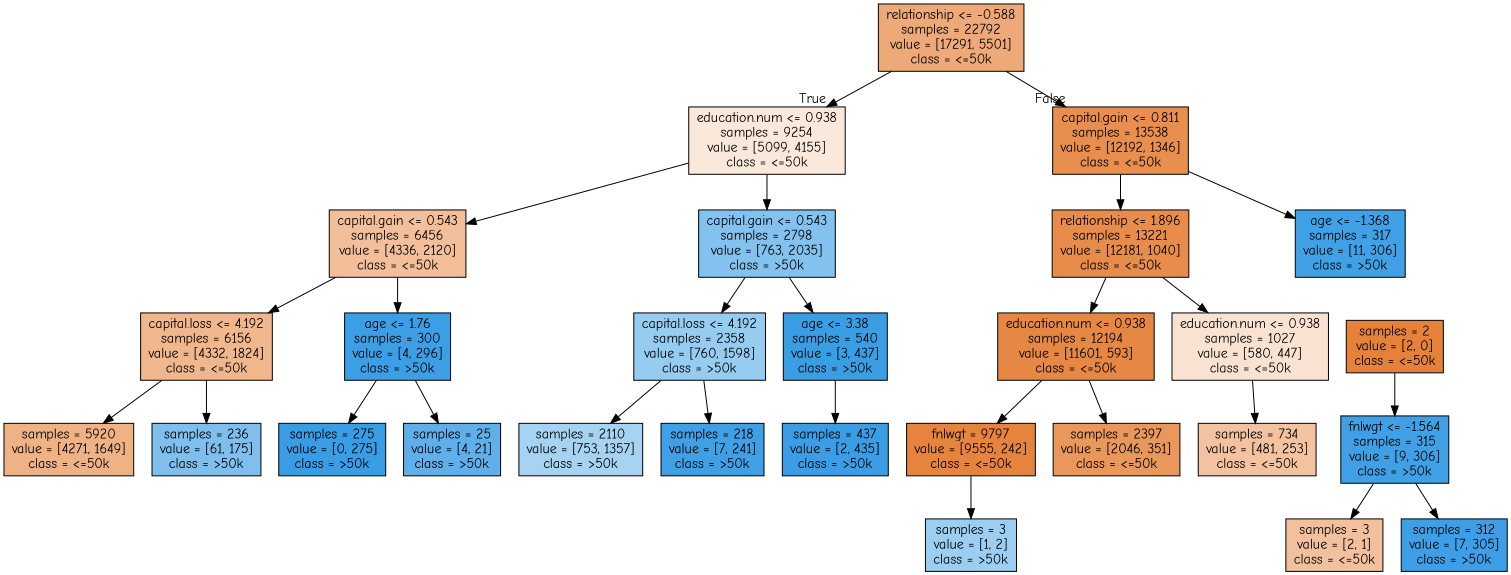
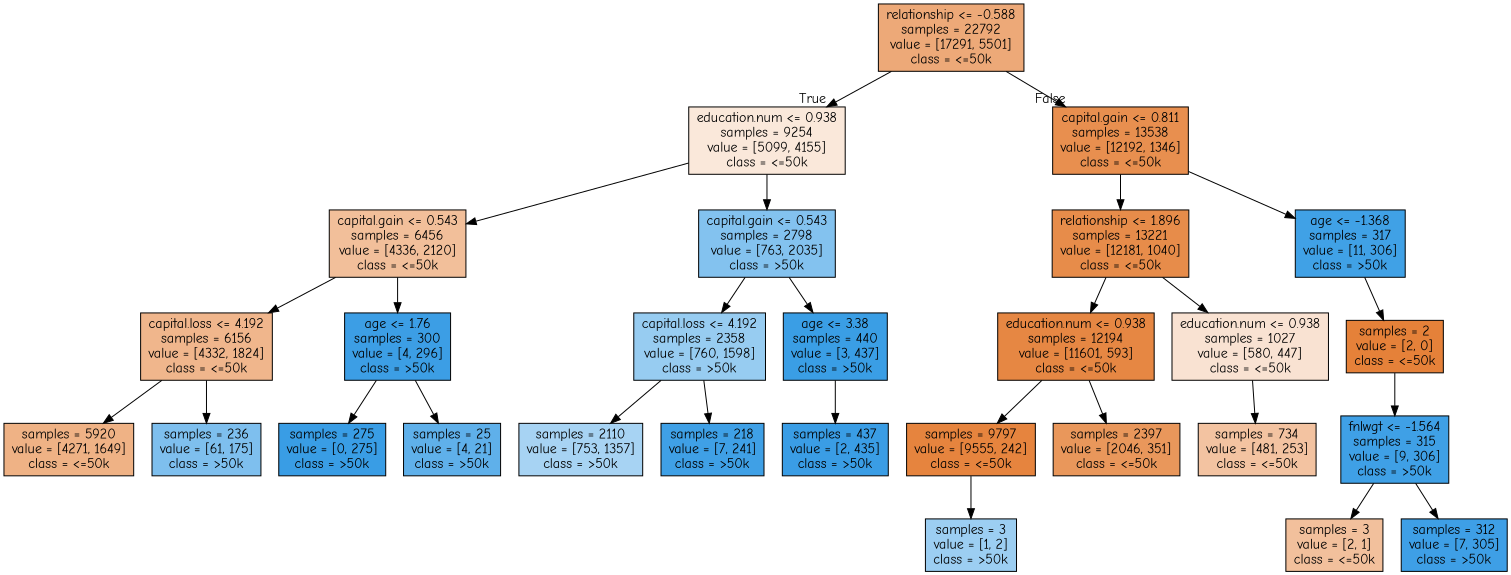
  digraph {
    fontname="Comic Neue"
    node [color=black fillcolor="#3fa0e6" fontname="Comic Neue" shape=box style=filled]
    edge [fontname="Comic Neue"]
    n1 [fillcolor="#eda978" label="relationship <= -0.588\nsamples = 22792\nvalue = [17291, 5501]\nclass = <=50k"]
    n2 [fillcolor="#fae8da" label="education.num <= 0.938\nsamples = 9254\nvalue = [5099, 4155]\nclass = <=50k"]
    n3 [fillcolor="#e88f4f" label="capital.gain <= 0.811\nsamples = 13538\nvalue = [12192, 1346]\nclass = <=50k"]
    n4 [fillcolor="#f2bf9a" label="capital.gain <= 0.543\nsamples = 6456\nvalue = [4336, 2120]\nclass = <=50k"]
    n5 [fillcolor="#83c2ef" label="capital.gain <= 0.543\nsamples = 2798\nvalue = [763, 2035]\nclass = >50k"]
    n6 [fillcolor="#e78c4a" label="relationship <= 1.896\nsamples = 13221\nvalue = [12181, 1040]\nclass = <=50k"]
    n7 [fillcolor="#40a1e6" label="age <= -1.368\nsamples = 317\nvalue = [11, 306]\nclass = >50k"]
    n8 [fillcolor="#f0b68c" label="capital.loss <= 4.192\nsamples = 6156\nvalue = [4332, 1824]\nclass = <=50k"]
    n9 [fillcolor="#3c9ee5" label="age <= 1.76\nsamples = 300\nvalue = [4, 296]\nclass = >50k"]
    n10 [fillcolor="#97ccf1" label="capital.loss <= 4.192\nsamples = 2358\nvalue = [760, 1598]\nclass = >50k"]
-   n11 [fillcolor="#3a9ee5" label="age <= 3.38\nsamples = 540\nvalue = [3, 437]\nclass = >50k"]
+   n11 [fillcolor="#3a9ee5" label="age <= 3.38\nsamples = 440\nvalue = [3, 437]\nclass = >50k"]
    n12 [fillcolor="#efb285" label="samples = 5920\nvalue = [4271, 1649]\nclass = <=50k"]
    n13 [fillcolor="#7ebfee" label="samples = 236\nvalue = [61, 175]\nclass = >50k"]
    n14 [fillcolor="#399de5" label="samples = 275\nvalue = [0, 275]\nclass = >50k"]
    n15 [fillcolor="#5fb0ea" label="samples = 25\nvalue = [4, 21]\nclass = >50k"]
    n16 [fillcolor="#a7d3f3" label="samples = 2110\nvalue = [753, 1357]\nclass = >50k"]
    n17 [label="samples = 218\nvalue = [7, 241]\nclass = >50k"]
    n18 [fillcolor="#3a9de5" label="samples = 437\nvalue = [2, 435]\nclass = >50k"]
    n19 [fillcolor="#9ccef2" label="samples = 3\nvalue = [1, 2]\nclass = >50k"]
    n20 [fillcolor="#e68743" label="education.num <= 0.938\nsamples = 12194\nvalue = [11601, 593]\nclass = <=50k"]
    n21 [fillcolor="#f9e2d2" label="education.num <= 0.938\nsamples = 1027\nvalue = [580, 447]\nclass = <=50k"]
    n22 [fillcolor="#e58139" label="samples = 2\nvalue = [2, 0]\nclass = <=50k"]
-   n23 [fillcolor="#e6843e" label="fnlwgt = 9797\nvalue = [9555, 242]\nclass = <=50k"]
+   n23 [fillcolor="#e6843e" label="samples = 9797\nvalue = [9555, 242]\nclass = <=50k"]
    n24 [fillcolor="#e9975b" label="samples = 2397\nvalue = [2046, 351]\nclass = <=50k"]
    n25 [fillcolor="#f3c3a1" label="samples = 734\nvalue = [481, 253]\nclass = <=50k"]
    n26 [label="fnlwgt <= -1.564\nsamples = 315\nvalue = [9, 306]\nclass = >50k"]
    n27 [fillcolor="#f2c09c" label="samples = 3\nvalue = [2, 1]\nclass = <=50k"]
    n28 [fillcolor="#3e9fe6" label="samples = 312\nvalue = [7, 305]\nclass = >50k"]
    n1 -> n2 [headlabel=True labelangle=45 labeldistance=2.5]
    n1 -> n3 [headlabel=False labelangle=-45 labeldistance=2.5]
    n2 -> n4
    n2 -> n5
    n3 -> n6
    n3 -> n7
    n4 -> n8
    n4 -> n9
    n5 -> n10
    n5 -> n11
    n6 -> n20
    n6 -> n21
+   n7 -> n22
    n8 -> n12
    n8 -> n13
    n9 -> n14
    n9 -> n15
    n10 -> n16
    n10 -> n17
    n11 -> n18
    n20 -> n23
    n20 -> n24
    n21 -> n25
    n22 -> n26
    n23 -> n19
    n26 -> n27
    n26 -> n28
  }
